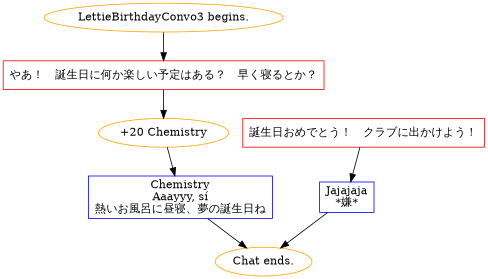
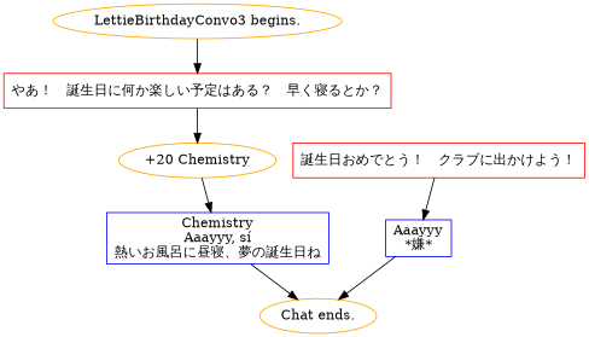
  digraph {
    node [color=orange shape=box]
    "LettieBirthdayConvo3 begins." [shape=""]
    n2 [color=red label="やあ！　誕生日に何か楽しい予定はある？　早く寝るとか？"]
    n3 [label="+20 Chemistry" shape=""]
    n4 [color=red label="誕生日おめでとう！　クラブに出かけよう！"]
-   n5 [color=blue label="Jajajaja\n*嫌*"]
+   n5 [color=blue label="Aaayyy\n*嫌*"]
    n6 [color=blue label="Chemistry\nAaayyy, sí\n熱いお風呂に昼寝、夢の誕生日ね"]
    "Chat ends." [shape=""]
    "LettieBirthdayConvo3 begins." -> n2
    n2 -> n3
    n3 -> n6
    n4 -> n5
    n5 -> "Chat ends."
    n6 -> "Chat ends."
  }
